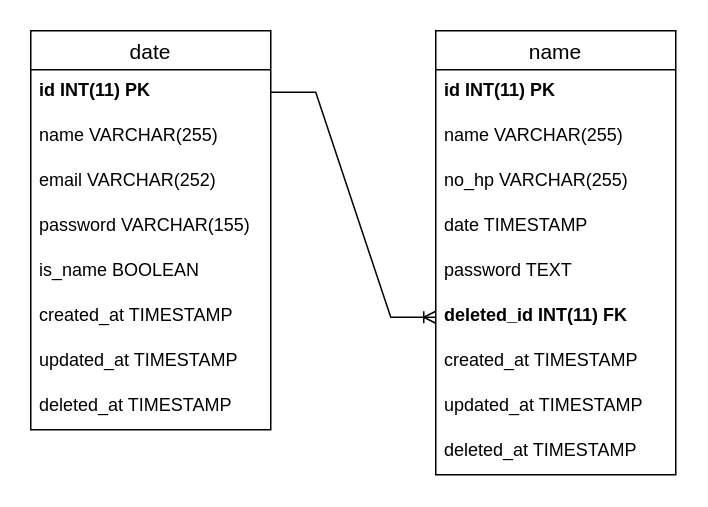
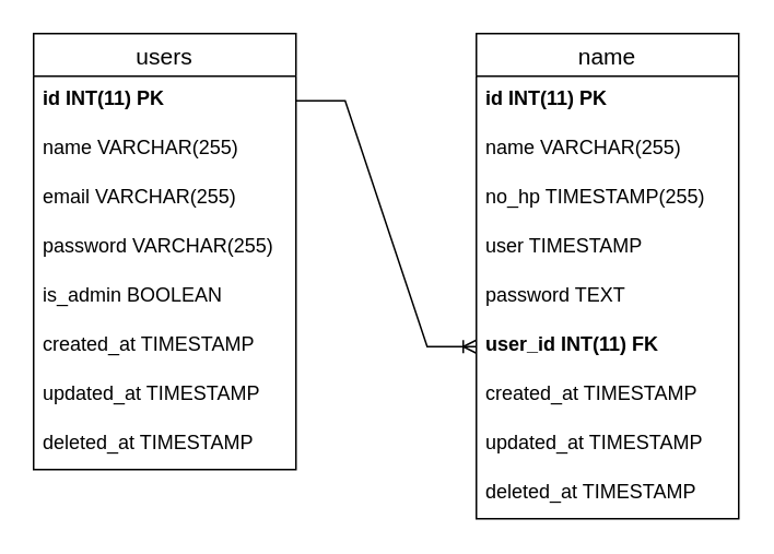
  <mxCell id="0" />
  <mxCell id="1" parent="0" />
- <mxCell id="2" value="date" style="swimlane;fontStyle=0;childLayout=stackLayout;horizontal=1;startSize=26;horizontalStack=0;resizeParent=1;resizeParentMax=0;resizeLast=0;collapsible=1;marginBottom=0;align=center;fontSize=14;" parent="1" vertex="1"><mxGeometry x="20" y="20" width="160" height="266" as="geometry"><mxRectangle x="170" y="140" width="70" height="26" as="alternateBounds" /></mxGeometry></mxCell>
+ <mxCell id="2" value="users" style="swimlane;fontStyle=0;childLayout=stackLayout;horizontal=1;startSize=26;horizontalStack=0;resizeParent=1;resizeParentMax=0;resizeLast=0;collapsible=1;marginBottom=0;align=center;fontSize=14;" parent="1" vertex="1"><mxGeometry x="20" y="20" width="160" height="266" as="geometry"><mxRectangle x="170" y="140" width="70" height="26" as="alternateBounds" /></mxGeometry></mxCell>
  <mxCell id="3" value="id INT(11) PK" style="text;strokeColor=none;fillColor=none;spacingLeft=4;spacingRight=4;overflow=hidden;rotatable=0;points=[[0,0.5],[1,0.5]];portConstraint=eastwest;fontSize=12;fontStyle=1" parent="2" vertex="1"><mxGeometry y="26" width="160" height="30" as="geometry" /></mxCell>
  <mxCell id="4" value="name VARCHAR(255)" style="text;strokeColor=none;fillColor=none;spacingLeft=4;spacingRight=4;overflow=hidden;rotatable=0;points=[[0,0.5],[1,0.5]];portConstraint=eastwest;fontSize=12;" parent="2" vertex="1"><mxGeometry y="56" width="160" height="30" as="geometry" /></mxCell>
- <mxCell id="5" value="email VARCHAR(252)" style="text;strokeColor=none;fillColor=none;spacingLeft=4;spacingRight=4;overflow=hidden;rotatable=0;points=[[0,0.5],[1,0.5]];portConstraint=eastwest;fontSize=12;" parent="2" vertex="1"><mxGeometry y="86" width="160" height="30" as="geometry" /></mxCell>
- <mxCell id="6" value="password VARCHAR(155)" style="text;strokeColor=none;fillColor=none;spacingLeft=4;spacingRight=4;overflow=hidden;rotatable=0;points=[[0,0.5],[1,0.5]];portConstraint=eastwest;fontSize=12;" parent="2" vertex="1"><mxGeometry y="116" width="160" height="30" as="geometry" /></mxCell>
- <mxCell id="7" value="is_name BOOLEAN" style="text;strokeColor=none;fillColor=none;spacingLeft=4;spacingRight=4;overflow=hidden;rotatable=0;points=[[0,0.5],[1,0.5]];portConstraint=eastwest;fontSize=12;" parent="2" vertex="1"><mxGeometry y="146" width="160" height="30" as="geometry" /></mxCell>
+ <mxCell id="5" value="email VARCHAR(255)" style="text;strokeColor=none;fillColor=none;spacingLeft=4;spacingRight=4;overflow=hidden;rotatable=0;points=[[0,0.5],[1,0.5]];portConstraint=eastwest;fontSize=12;" parent="2" vertex="1"><mxGeometry y="86" width="160" height="30" as="geometry" /></mxCell>
+ <mxCell id="6" value="password VARCHAR(255)" style="text;strokeColor=none;fillColor=none;spacingLeft=4;spacingRight=4;overflow=hidden;rotatable=0;points=[[0,0.5],[1,0.5]];portConstraint=eastwest;fontSize=12;" parent="2" vertex="1"><mxGeometry y="116" width="160" height="30" as="geometry" /></mxCell>
+ <mxCell id="7" value="is_admin BOOLEAN" style="text;strokeColor=none;fillColor=none;spacingLeft=4;spacingRight=4;overflow=hidden;rotatable=0;points=[[0,0.5],[1,0.5]];portConstraint=eastwest;fontSize=12;" parent="2" vertex="1"><mxGeometry y="146" width="160" height="30" as="geometry" /></mxCell>
  <mxCell id="8" value="created_at TIMESTAMP" style="text;strokeColor=none;fillColor=none;spacingLeft=4;spacingRight=4;overflow=hidden;rotatable=0;points=[[0,0.5],[1,0.5]];portConstraint=eastwest;fontSize=12;" parent="2" vertex="1"><mxGeometry y="176" width="160" height="30" as="geometry" /></mxCell>
  <mxCell id="9" value="updated_at TIMESTAMP" style="text;strokeColor=none;fillColor=none;spacingLeft=4;spacingRight=4;overflow=hidden;rotatable=0;points=[[0,0.5],[1,0.5]];portConstraint=eastwest;fontSize=12;" parent="2" vertex="1"><mxGeometry y="206" width="160" height="30" as="geometry" /></mxCell>
  <mxCell id="10" value="deleted_at TIMESTAMP" style="text;strokeColor=none;fillColor=none;spacingLeft=4;spacingRight=4;overflow=hidden;rotatable=0;points=[[0,0.5],[1,0.5]];portConstraint=eastwest;fontSize=12;" parent="2" vertex="1"><mxGeometry y="236" width="160" height="30" as="geometry" /></mxCell>
  <mxCell id="11" value="name" style="swimlane;fontStyle=0;childLayout=stackLayout;horizontal=1;startSize=26;horizontalStack=0;resizeParent=1;resizeParentMax=0;resizeLast=0;collapsible=1;marginBottom=0;align=center;fontSize=14;" parent="1" vertex="1"><mxGeometry x="290" y="20" width="160" height="296" as="geometry" /></mxCell>
  <mxCell id="12" value="id INT(11) PK" style="text;strokeColor=none;fillColor=none;spacingLeft=4;spacingRight=4;overflow=hidden;rotatable=0;points=[[0,0.5],[1,0.5]];portConstraint=eastwest;fontSize=12;fontStyle=1" parent="11" vertex="1"><mxGeometry y="26" width="160" height="30" as="geometry" /></mxCell>
  <mxCell id="13" value="name VARCHAR(255)" style="text;strokeColor=none;fillColor=none;spacingLeft=4;spacingRight=4;overflow=hidden;rotatable=0;points=[[0,0.5],[1,0.5]];portConstraint=eastwest;fontSize=12;" parent="11" vertex="1"><mxGeometry y="56" width="160" height="30" as="geometry" /></mxCell>
- <mxCell id="14" value="no_hp VARCHAR(255)" style="text;strokeColor=none;fillColor=none;spacingLeft=4;spacingRight=4;overflow=hidden;rotatable=0;points=[[0,0.5],[1,0.5]];portConstraint=eastwest;fontSize=12;" parent="11" vertex="1"><mxGeometry y="86" width="160" height="30" as="geometry" /></mxCell>
- <mxCell id="15" value="date TIMESTAMP" style="text;strokeColor=none;fillColor=none;spacingLeft=4;spacingRight=4;overflow=hidden;rotatable=0;points=[[0,0.5],[1,0.5]];portConstraint=eastwest;fontSize=12;" parent="11" vertex="1"><mxGeometry y="116" width="160" height="30" as="geometry" /></mxCell>
+ <mxCell id="14" value="no_hp TIMESTAMP(255)" style="text;strokeColor=none;fillColor=none;spacingLeft=4;spacingRight=4;overflow=hidden;rotatable=0;points=[[0,0.5],[1,0.5]];portConstraint=eastwest;fontSize=12;" parent="11" vertex="1"><mxGeometry y="86" width="160" height="30" as="geometry" /></mxCell>
+ <mxCell id="15" value="user TIMESTAMP" style="text;strokeColor=none;fillColor=none;spacingLeft=4;spacingRight=4;overflow=hidden;rotatable=0;points=[[0,0.5],[1,0.5]];portConstraint=eastwest;fontSize=12;" parent="11" vertex="1"><mxGeometry y="116" width="160" height="30" as="geometry" /></mxCell>
  <mxCell id="16" value="password TEXT" style="text;strokeColor=none;fillColor=none;spacingLeft=4;spacingRight=4;overflow=hidden;rotatable=0;points=[[0,0.5],[1,0.5]];portConstraint=eastwest;fontSize=12;" parent="11" vertex="1"><mxGeometry y="146" width="160" height="30" as="geometry" /></mxCell>
- <mxCell id="17" value="deleted_id INT(11) FK" style="text;strokeColor=none;fillColor=none;spacingLeft=4;spacingRight=4;overflow=hidden;rotatable=0;points=[[0,0.5],[1,0.5]];portConstraint=eastwest;fontSize=12;fontStyle=1" parent="11" vertex="1"><mxGeometry y="176" width="160" height="30" as="geometry" /></mxCell>
+ <mxCell id="17" value="user_id INT(11) FK" style="text;strokeColor=none;fillColor=none;spacingLeft=4;spacingRight=4;overflow=hidden;rotatable=0;points=[[0,0.5],[1,0.5]];portConstraint=eastwest;fontSize=12;fontStyle=1" parent="11" vertex="1"><mxGeometry y="176" width="160" height="30" as="geometry" /></mxCell>
  <mxCell id="18" value="created_at TIMESTAMP" style="text;strokeColor=none;fillColor=none;spacingLeft=4;spacingRight=4;overflow=hidden;rotatable=0;points=[[0,0.5],[1,0.5]];portConstraint=eastwest;fontSize=12;fontStyle=0" parent="11" vertex="1"><mxGeometry y="206" width="160" height="30" as="geometry" /></mxCell>
  <mxCell id="19" value="updated_at TIMESTAMP" style="text;strokeColor=none;fillColor=none;spacingLeft=4;spacingRight=4;overflow=hidden;rotatable=0;points=[[0,0.5],[1,0.5]];portConstraint=eastwest;fontSize=12;fontStyle=0" parent="11" vertex="1"><mxGeometry y="236" width="160" height="30" as="geometry" /></mxCell>
  <mxCell id="20" value="deleted_at TIMESTAMP" style="text;strokeColor=none;fillColor=none;spacingLeft=4;spacingRight=4;overflow=hidden;rotatable=0;points=[[0,0.5],[1,0.5]];portConstraint=eastwest;fontSize=12;fontStyle=0" parent="11" vertex="1"><mxGeometry y="266" width="160" height="30" as="geometry" /></mxCell>
  <mxCell id="21" value="" style="edgeStyle=entityRelationEdgeStyle;fontSize=12;html=1;endArrow=ERoneToMany;rounded=0;exitX=1;exitY=0.5;exitDx=0;exitDy=0;entryX=0;entryY=0.5;entryDx=0;entryDy=0;" parent="1" source="3" target="17" edge="1"><mxGeometry width="100" height="100" relative="1" as="geometry"><mxPoint x="180" y="150" as="sourcePoint" /><mxPoint x="280" y="50" as="targetPoint" /></mxGeometry></mxCell>
